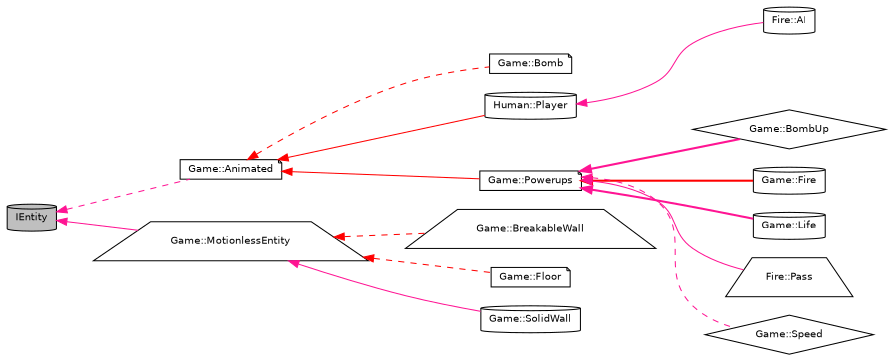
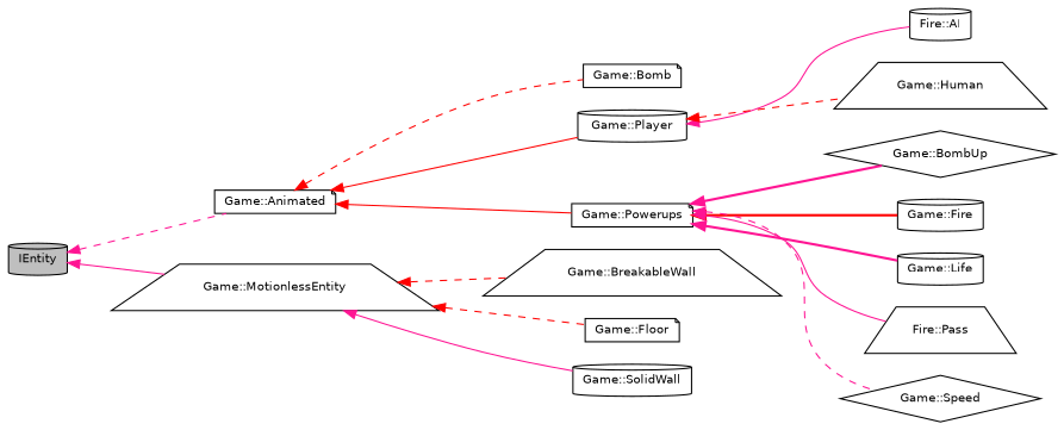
  digraph {
    rankdir=LR
    node [color=black fillcolor=white fontname=Helvetica fontsize=10 shape=cylinder style=filled]
    edge [color=deeppink dir=back fontname=Helvetica fontsize=10 labelfontname=Helvetica labelfontsize=10 style=dashed]
    n1 [fillcolor=grey75 fontcolor=black height=0.2 label=IEntity width=0.4]
    n2 [height=0.2 label="Game::Animated" shape=note width=0.4]
    n3 [height=0.2 label="Game::MotionlessEntity" shape=trapezium width=0.4]
    n4 [height=0.2 label="Game::Bomb" shape=note width=0.4]
-   n5 [height=0.2 label="Human::Player" width=0.4]
+   n5 [height=0.2 label="Game::Player" width=0.4]
    n6 [height=0.2 label="Game::Powerups" shape=note width=0.4]
    n7 [height=0.2 label="Game::BreakableWall" shape=trapezium width=0.4]
    n8 [height=0.2 label="Game::Floor" shape=note width=0.4]
    n9 [height=0.2 label="Game::SolidWall" width=0.4]
    n10 [height=0.2 label="Fire::AI" width=0.4]
+   n11 [height=0.2 label="Game::Human" shape=trapezium width=0.4]
    n12 [height=0.2 label="Game::BombUp" shape=diamond width=0.4]
    n13 [height=0.2 label="Game::Fire" width=0.4]
    n14 [height=0.2 label="Game::Life" width=0.4]
    n15 [height=0.2 label="Fire::Pass" shape=trapezium width=0.4]
    n16 [height=0.2 label="Game::Speed" shape=diamond width=0.4]
    n1 -> n2
    n1 -> n3 [style=solid]
    n2 -> n4 [color=red]
    n2 -> n5 [color=red style=solid]
    n2 -> n6 [color=red style=solid]
    n3 -> n7 [color=red]
    n3 -> n8 [color=red]
    n3 -> n9 [style=solid]
    n5 -> n10 [style=solid]
+   n5 -> n11 [color=red]
    n6 -> n12 [style=bold]
    n6 -> n13 [color=red style=bold]
    n6 -> n14 [style=bold]
    n6 -> n15 [style=solid]
    n6 -> n16
  }
